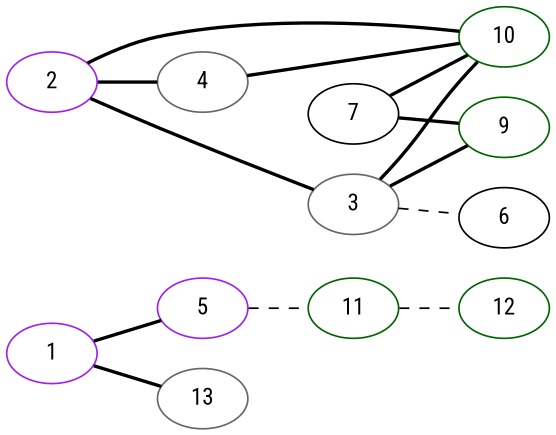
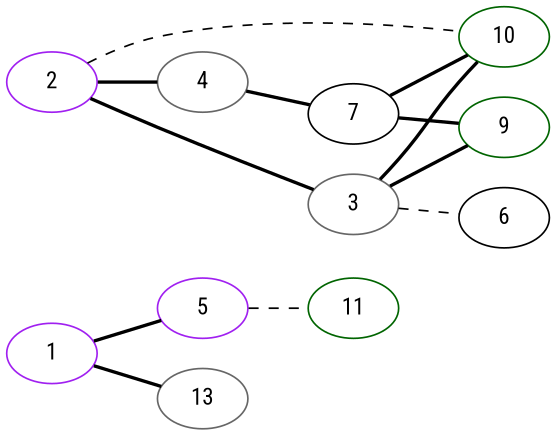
  graph {
    fontname="Roboto Condensed"
    rankdir=LR
    node [color=darkgreen fontname="Roboto Condensed"]
    edge [fontname="Roboto Condensed" style=bold]
    1 [color=purple]
    5 [color=purple]
    13 [color=gray40]
    11
-   12
    2 [color=purple]
    3 [color=gray40]
    4 [color=gray40]
    10
    6 [color=black]
    9
    7 [color=black]
    1 -- 5
    1 -- 13
    5 -- 11 [style=dashed]
-   11 -- 12 [style=dashed]
    2 -- 3
    2 -- 4
-   2 -- 10
+   2 -- 10 [style=dashed]
    3 -- 10
    3 -- 6 [style=dashed]
    3 -- 9
-   4 -- 10
+   4 -- 7
    7 -- 10
    7 -- 9
  }
